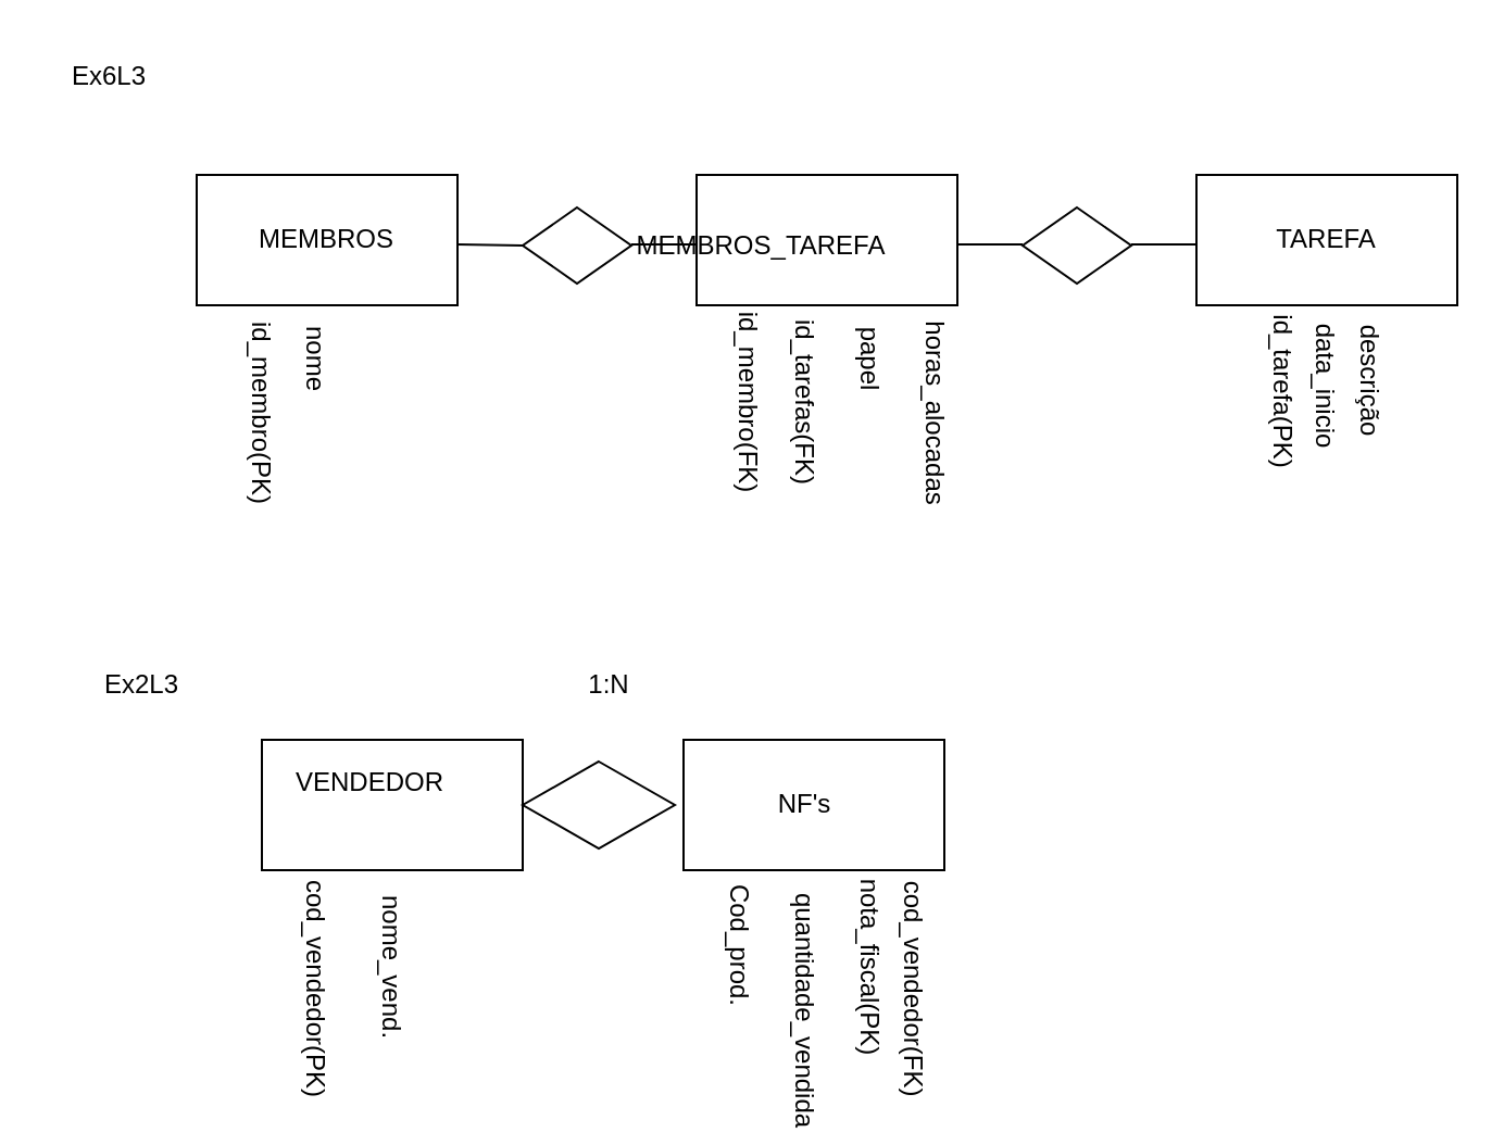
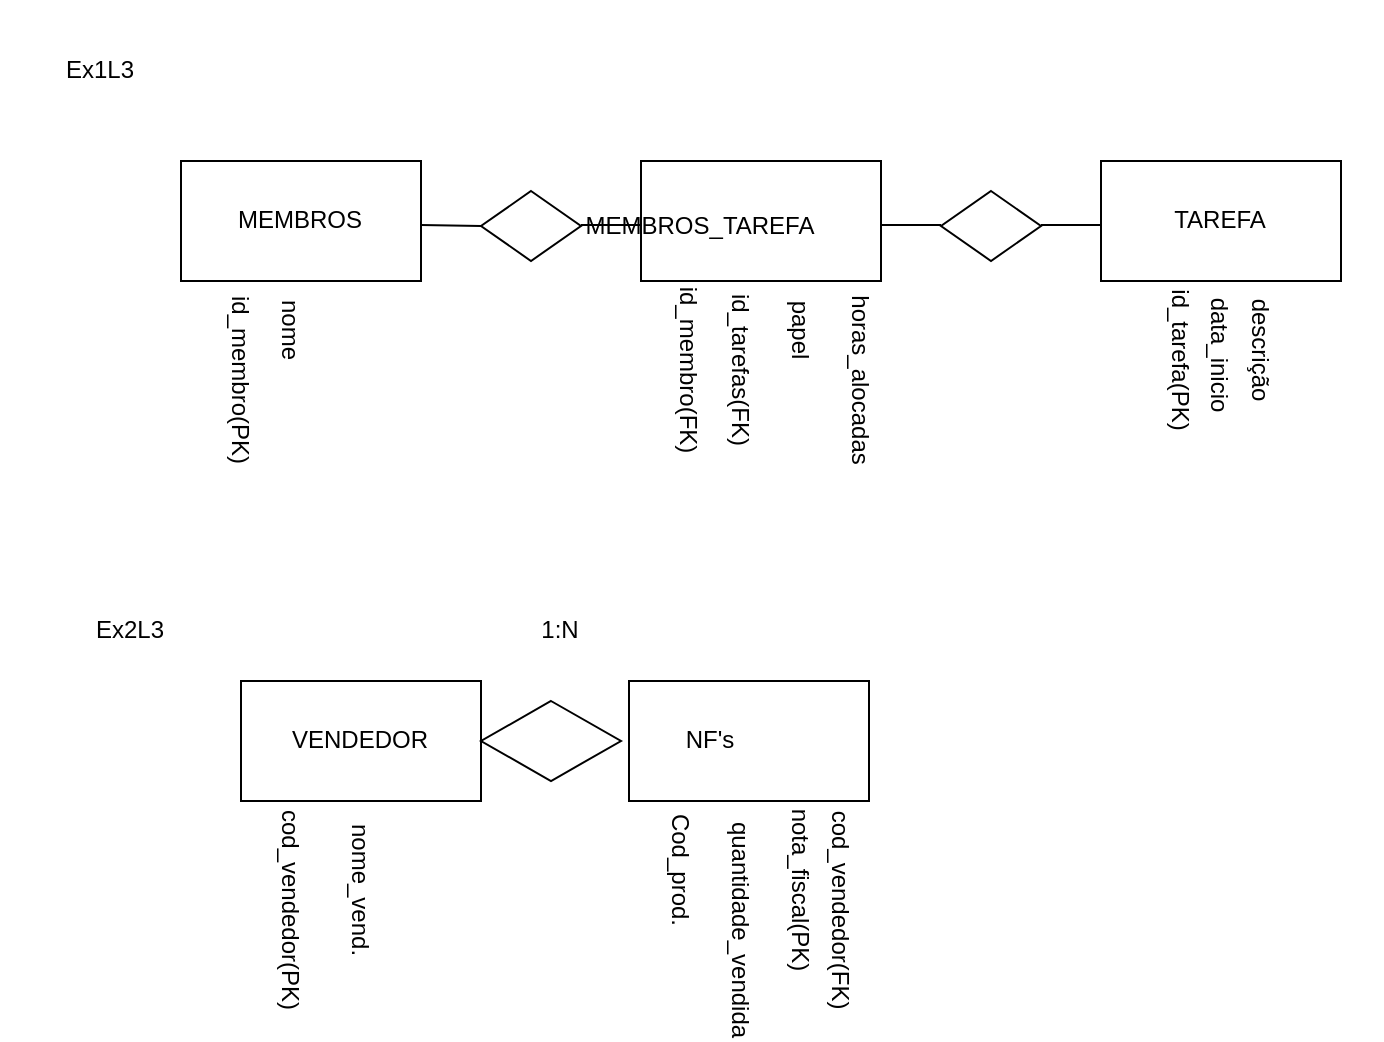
  <mxCell id="0" />
  <mxCell id="1" parent="0" />
  <mxCell id="2" value="" style="rounded=0;whiteSpace=wrap;html=1;" vertex="1" parent="1"><mxGeometry x="90" y="80" width="120" height="60" as="geometry" /></mxCell>
  <mxCell id="3" value="" style="rounded=0;whiteSpace=wrap;html=1;" vertex="1" parent="1"><mxGeometry x="320" y="80" width="120" height="60" as="geometry" /></mxCell>
  <mxCell id="4" value="" style="rounded=0;whiteSpace=wrap;html=1;" vertex="1" parent="1"><mxGeometry x="550" y="80" width="120" height="60" as="geometry" /></mxCell>
  <mxCell id="5" value="" style="rhombus;whiteSpace=wrap;html=1;" vertex="1" parent="1"><mxGeometry x="240" y="95" width="50" height="35" as="geometry" /></mxCell>
  <mxCell id="6" value="" style="rhombus;whiteSpace=wrap;html=1;" vertex="1" parent="1"><mxGeometry x="470" y="95" width="50" height="35" as="geometry" /></mxCell>
  <mxCell id="7" value="MEMBROS" style="text;html=1;align=center;verticalAlign=middle;whiteSpace=wrap;rounded=0;" vertex="1" parent="1"><mxGeometry x="110" y="92.5" width="80" height="35" as="geometry" /></mxCell>
  <mxCell id="8" value="MEMBROS_TAREFA" style="text;html=1;align=center;verticalAlign=middle;whiteSpace=wrap;rounded=0;" vertex="1" parent="1"><mxGeometry x="330" y="97.5" width="40" height="30" as="geometry" /></mxCell>
  <mxCell id="9" value="TAREFA" style="text;html=1;align=center;verticalAlign=middle;whiteSpace=wrap;rounded=0;" vertex="1" parent="1"><mxGeometry x="565" y="95" width="90" height="30" as="geometry" /></mxCell>
  <mxCell id="10" value="id_membro(PK)" style="text;html=1;align=center;verticalAlign=middle;whiteSpace=wrap;rounded=0;rotation=90;" vertex="1" parent="1"><mxGeometry x="90" y="180" width="60" height="20" as="geometry" /></mxCell>
  <mxCell id="11" value="nome" style="text;html=1;align=center;verticalAlign=middle;whiteSpace=wrap;rounded=0;rotation=90;" vertex="1" parent="1"><mxGeometry x="110" y="150" width="70" height="30" as="geometry" /></mxCell>
  <mxCell id="12" value="id_tarefa(PK)" style="text;html=1;align=center;verticalAlign=middle;whiteSpace=wrap;rounded=0;rotation=90;" vertex="1" parent="1"><mxGeometry x="560" y="165" width="60" height="30" as="geometry" /></mxCell>
  <mxCell id="13" value="data_inicio" style="text;html=1;align=center;verticalAlign=middle;whiteSpace=wrap;rounded=0;rotation=90;" vertex="1" parent="1"><mxGeometry x="585" y="165" width="50" height="25" as="geometry" /></mxCell>
  <mxCell id="14" value="id_membro(FK)" style="text;html=1;align=center;verticalAlign=middle;whiteSpace=wrap;rounded=0;rotation=90;" vertex="1" parent="1"><mxGeometry x="314" y="170" width="60" height="30" as="geometry" /></mxCell>
  <mxCell id="15" value="id_tarefas(FK)" style="text;html=1;align=center;verticalAlign=middle;whiteSpace=wrap;rounded=0;rotation=90;" vertex="1" parent="1"><mxGeometry x="340" y="170" width="60" height="30" as="geometry" /></mxCell>
  <mxCell id="16" value="descrição" style="text;html=1;align=center;verticalAlign=middle;whiteSpace=wrap;rounded=0;rotation=90;" vertex="1" parent="1"><mxGeometry x="600" y="160" width="60" height="30" as="geometry" /></mxCell>
  <mxCell id="17" value="papel" style="text;html=1;align=center;verticalAlign=middle;whiteSpace=wrap;rounded=0;rotation=90;" vertex="1" parent="1"><mxGeometry x="370" y="150" width="60" height="30" as="geometry" /></mxCell>
  <mxCell id="18" value="horas_alocadas" style="text;html=1;align=center;verticalAlign=middle;whiteSpace=wrap;rounded=0;rotation=90;" vertex="1" parent="1"><mxGeometry x="400" y="175" width="60" height="30" as="geometry" /></mxCell>
  <mxCell id="19" value="" style="endArrow=none;html=1;rounded=0;entryX=0;entryY=0.5;entryDx=0;entryDy=0;" edge="1" parent="1" target="5"><mxGeometry width="50" height="50" relative="1" as="geometry"><mxPoint x="210" y="112" as="sourcePoint" /><mxPoint x="230" y="112" as="targetPoint" /></mxGeometry></mxCell>
  <mxCell id="20" value="" style="endArrow=none;html=1;rounded=0;" edge="1" parent="1"><mxGeometry width="50" height="50" relative="1" as="geometry"><mxPoint x="290" y="112" as="sourcePoint" /><mxPoint x="320" y="112" as="targetPoint" /></mxGeometry></mxCell>
  <mxCell id="21" value="" style="endArrow=none;html=1;rounded=0;" edge="1" parent="1"><mxGeometry width="50" height="50" relative="1" as="geometry"><mxPoint x="440" y="112" as="sourcePoint" /><mxPoint x="470" y="112" as="targetPoint" /></mxGeometry></mxCell>
  <mxCell id="22" value="" style="endArrow=none;html=1;rounded=0;" edge="1" parent="1"><mxGeometry width="50" height="50" relative="1" as="geometry"><mxPoint x="520" y="112" as="sourcePoint" /><mxPoint x="550" y="112" as="targetPoint" /></mxGeometry></mxCell>
  <mxCell id="23" value="" style="rounded=0;whiteSpace=wrap;html=1;" vertex="1" parent="1"><mxGeometry x="120" y="340" width="120" height="60" as="geometry" /></mxCell>
- <mxCell id="24" value="VENDEDOR" style="text;html=1;align=center;verticalAlign=middle;whiteSpace=wrap;rounded=0;" vertex="1" parent="1"><mxGeometry x="140" y="345" width="60" height="30" as="geometry" /></mxCell>
+ <mxCell id="24" value="VENDEDOR" style="text;html=1;align=center;verticalAlign=middle;whiteSpace=wrap;rounded=0;" vertex="1" parent="1"><mxGeometry x="150" y="355" width="60" height="30" as="geometry" /></mxCell>
  <mxCell id="25" value="cod_vendedor(PK)" style="text;html=1;align=center;verticalAlign=middle;whiteSpace=wrap;rounded=0;rotation=90;" vertex="1" parent="1"><mxGeometry x="115" y="440" width="60" height="30" as="geometry" /></mxCell>
  <mxCell id="26" value="quantidade_vendida" style="text;html=1;align=center;verticalAlign=middle;whiteSpace=wrap;rounded=0;rotation=90;" vertex="1" parent="1"><mxGeometry x="340" y="450" width="60" height="30" as="geometry" /></mxCell>
  <mxCell id="27" value="Cod_prod." style="text;html=1;align=center;verticalAlign=middle;whiteSpace=wrap;rounded=0;rotation=90;" vertex="1" parent="1"><mxGeometry x="310" y="420" width="60" height="30" as="geometry" /></mxCell>
  <mxCell id="28" value="nome_vend." style="text;html=1;align=center;verticalAlign=middle;whiteSpace=wrap;rounded=0;rotation=90;" vertex="1" parent="1"><mxGeometry x="150" y="430" width="60" height="30" as="geometry" /></mxCell>
  <mxCell id="29" value="" style="rounded=0;whiteSpace=wrap;html=1;" vertex="1" parent="1"><mxGeometry x="314" y="340" width="120" height="60" as="geometry" /></mxCell>
- <mxCell id="30" value="NF's" style="text;html=1;align=center;verticalAlign=middle;whiteSpace=wrap;rounded=0;" vertex="1" parent="1"><mxGeometry x="340" y="355" width="60" height="30" as="geometry" /></mxCell>
+ <mxCell id="30" value="NF's" style="text;html=1;align=center;verticalAlign=middle;whiteSpace=wrap;rounded=0;" vertex="1" parent="1"><mxGeometry x="325" y="355" width="60" height="30" as="geometry" /></mxCell>
  <mxCell id="31" value="nota_fiscal(PK)" style="text;html=1;align=center;verticalAlign=middle;whiteSpace=wrap;rounded=0;rotation=90;" vertex="1" parent="1"><mxGeometry x="370" y="430" width="60" height="30" as="geometry" /></mxCell>
  <mxCell id="32" value="cod_vendedor(FK)" style="text;html=1;align=center;verticalAlign=middle;whiteSpace=wrap;rounded=0;rotation=90;" vertex="1" parent="1"><mxGeometry x="390" y="440" width="60" height="30" as="geometry" /></mxCell>
  <mxCell id="33" value="" style="rhombus;whiteSpace=wrap;html=1;" vertex="1" parent="1"><mxGeometry x="240" y="350" width="70" height="40" as="geometry" /></mxCell>
  <mxCell id="34" value="1:N&lt;span style=&quot;color: rgba(0, 0, 0, 0); font-family: monospace; font-size: 0px; text-align: start; text-wrap: nowrap;&quot;&gt;%3CmxGraphModel%3E%3Croot%3E%3CmxCell%20id%3D%220%22%2F%3E%3CmxCell%20id%3D%221%22%20parent%3D%220%22%2F%3E%3CmxCell%20id%3D%222%22%20value%3D%22cod_vendedor%22%20style%3D%22text%3Bhtml%3D1%3Balign%3Dcenter%3BverticalAlign%3Dmiddle%3BwhiteSpace%3Dwrap%3Brounded%3D0%3Brotation%3D90%3B%22%20vertex%3D%221%22%20parent%3D%221%22%3E%3CmxGeometry%20x%3D%22155%22%20y%3D%22440%22%20width%3D%2260%22%20height%3D%2230%22%20as%3D%22geometry%22%2F%3E%3C%2FmxCell%3E%3C%2Froot%3E%3C%2FmxGraphModel%3E&lt;/span&gt;" style="text;html=1;align=center;verticalAlign=middle;whiteSpace=wrap;rounded=0;" vertex="1" parent="1"><mxGeometry x="250" y="300" width="60" height="30" as="geometry" /></mxCell>
- <mxCell id="35" value="Ex6L3" style="text;html=1;align=center;verticalAlign=middle;whiteSpace=wrap;rounded=0;" vertex="1" parent="1"><mxGeometry x="20" y="20" width="60" height="30" as="geometry" /></mxCell>
+ <mxCell id="35" value="Ex1L3" style="text;html=1;align=center;verticalAlign=middle;whiteSpace=wrap;rounded=0;" vertex="1" parent="1"><mxGeometry x="20" y="20" width="60" height="30" as="geometry" /></mxCell>
  <mxCell id="36" value="Ex2L3" style="text;html=1;align=center;verticalAlign=middle;whiteSpace=wrap;rounded=0;" vertex="1" parent="1"><mxGeometry x="35" y="300" width="60" height="30" as="geometry" /></mxCell>
